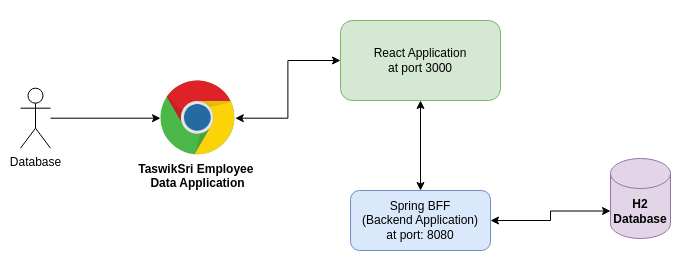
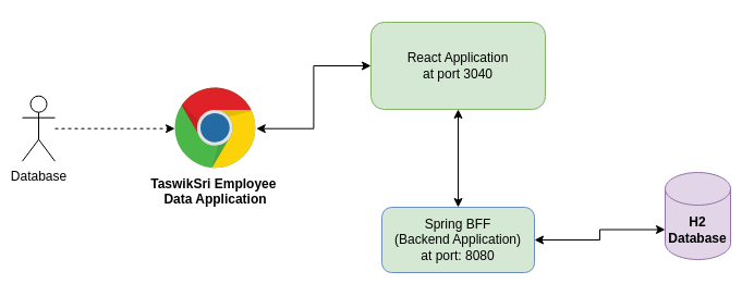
  <mxCell id="0" />
  <mxCell id="1" parent="0" />
- <mxCell id="2" value="" style="edgeStyle=orthogonalEdgeStyle;rounded=0;orthogonalLoop=1;jettySize=auto;html=1;" edge="1" parent="1" source="3" target="5"><mxGeometry relative="1" as="geometry" /></mxCell>
+ <mxCell id="2" value="" style="edgeStyle=orthogonalEdgeStyle;rounded=0;orthogonalLoop=1;jettySize=auto;html=1;dashed=1;" edge="1" parent="1" source="3" target="5"><mxGeometry relative="1" as="geometry" /></mxCell>
  <mxCell id="3" value="Database" style="shape=umlActor;verticalLabelPosition=bottom;verticalAlign=top;html=1;outlineConnect=0;" vertex="1" parent="1"><mxGeometry x="20" y="87.7" width="30" height="60" as="geometry" /></mxCell>
  <mxCell id="4" value="" style="edgeStyle=orthogonalEdgeStyle;rounded=0;orthogonalLoop=1;jettySize=auto;html=1;startArrow=classic;startFill=1;" edge="1" parent="1" source="5" target="7"><mxGeometry relative="1" as="geometry" /></mxCell>
  <mxCell id="5" value="&lt;b&gt;TaswikSri Employee&amp;nbsp;&lt;br&gt;Data Application&lt;/b&gt;" style="dashed=0;outlineConnect=0;html=1;align=center;labelPosition=center;verticalLabelPosition=bottom;verticalAlign=top;shape=mxgraph.weblogos.chrome" vertex="1" parent="1"><mxGeometry x="160" y="80" width="74.8" height="75.4" as="geometry" /></mxCell>
  <mxCell id="6" value="" style="edgeStyle=orthogonalEdgeStyle;rounded=0;orthogonalLoop=1;jettySize=auto;html=1;startArrow=classic;startFill=1;" edge="1" parent="1" source="7" target="8"><mxGeometry relative="1" as="geometry" /></mxCell>
- <mxCell id="7" value="React Application&lt;br&gt;at port 3000" style="rounded=1;whiteSpace=wrap;html=1;fillColor=#d5e8d4;strokeColor=#82b366;" vertex="1" parent="1"><mxGeometry x="340" y="20" width="160" height="80" as="geometry" /></mxCell>
- <mxCell id="8" value="Spring BFF&lt;br&gt;(Backend Application)&lt;br&gt;at port: 8080" style="rounded=1;whiteSpace=wrap;html=1;fillColor=#dae8fc;strokeColor=#6c8ebf;" vertex="1" parent="1"><mxGeometry x="350" y="190" width="140" height="60" as="geometry" /></mxCell>
+ <mxCell id="7" value="React Application&lt;br&gt;at port 3040" style="rounded=1;whiteSpace=wrap;html=1;fillColor=#d5e8d4;strokeColor=#82b366;" vertex="1" parent="1"><mxGeometry x="340" y="20" width="160" height="80" as="geometry" /></mxCell>
+ <mxCell id="8" value="Spring BFF&lt;br&gt;(Backend Application)&lt;br&gt;at port: 8080" style="rounded=1;whiteSpace=wrap;html=1;fillColor=#d5e8d4;strokeColor=#6c8ebf;" vertex="1" parent="1"><mxGeometry x="350" y="190" width="140" height="60" as="geometry" /></mxCell>
  <mxCell id="9" value="&lt;b&gt;H2 Database&lt;/b&gt;" style="shape=cylinder3;whiteSpace=wrap;html=1;boundedLbl=1;backgroundOutline=1;size=15;fillColor=#e1d5e7;strokeColor=#9673a6;" vertex="1" parent="1"><mxGeometry x="610" y="158" width="60" height="80" as="geometry" /></mxCell>
  <mxCell id="10" style="edgeStyle=orthogonalEdgeStyle;rounded=0;orthogonalLoop=1;jettySize=auto;html=1;entryX=0;entryY=0;entryDx=0;entryDy=52.5;entryPerimeter=0;startArrow=classic;startFill=1;" edge="1" parent="1" source="8" target="9"><mxGeometry relative="1" as="geometry" /></mxCell>
